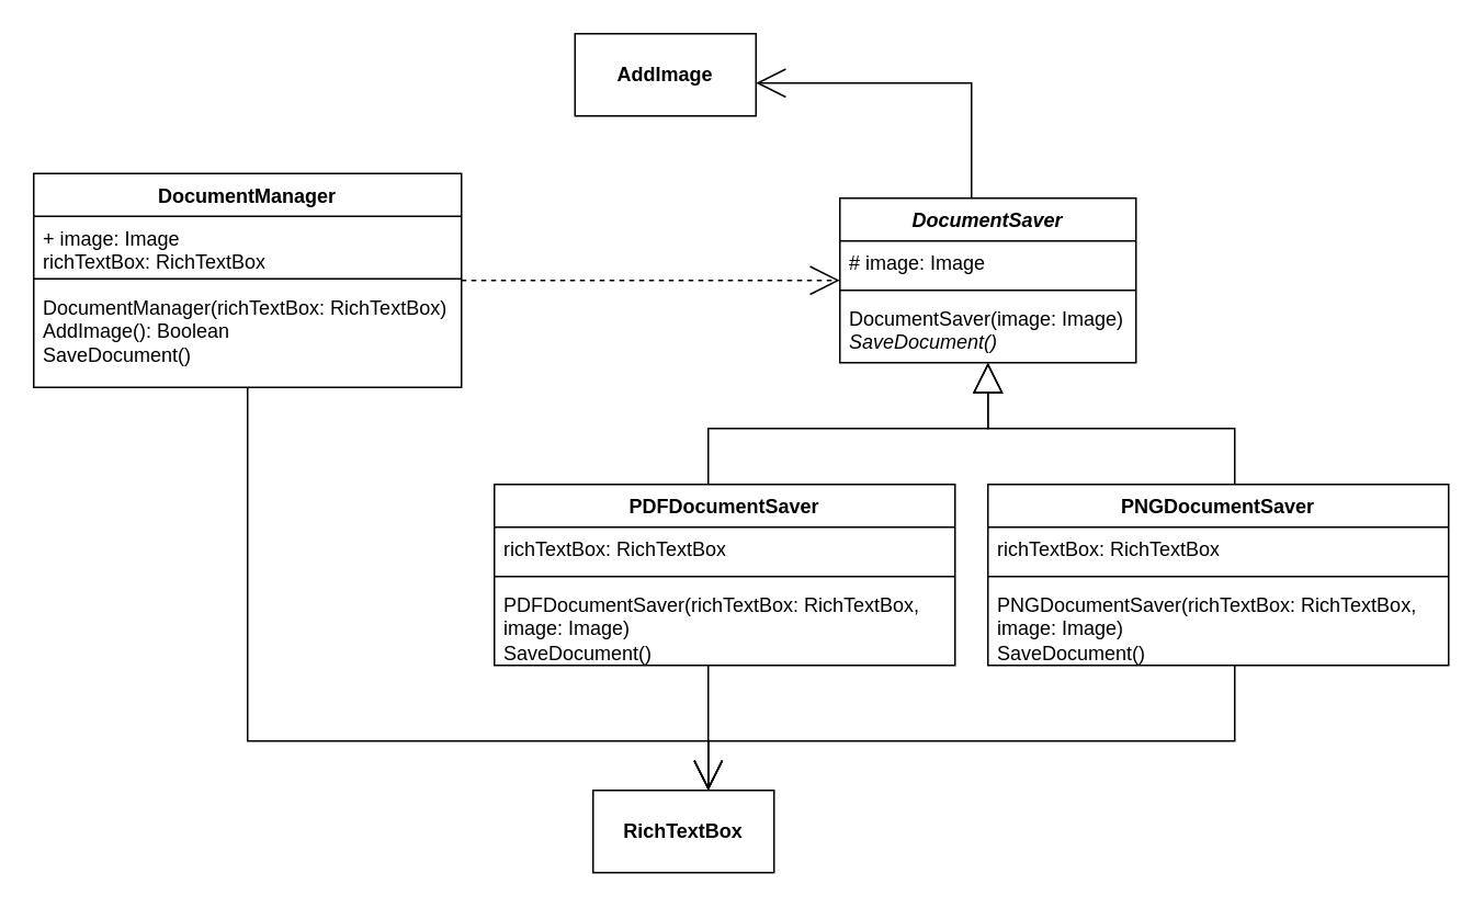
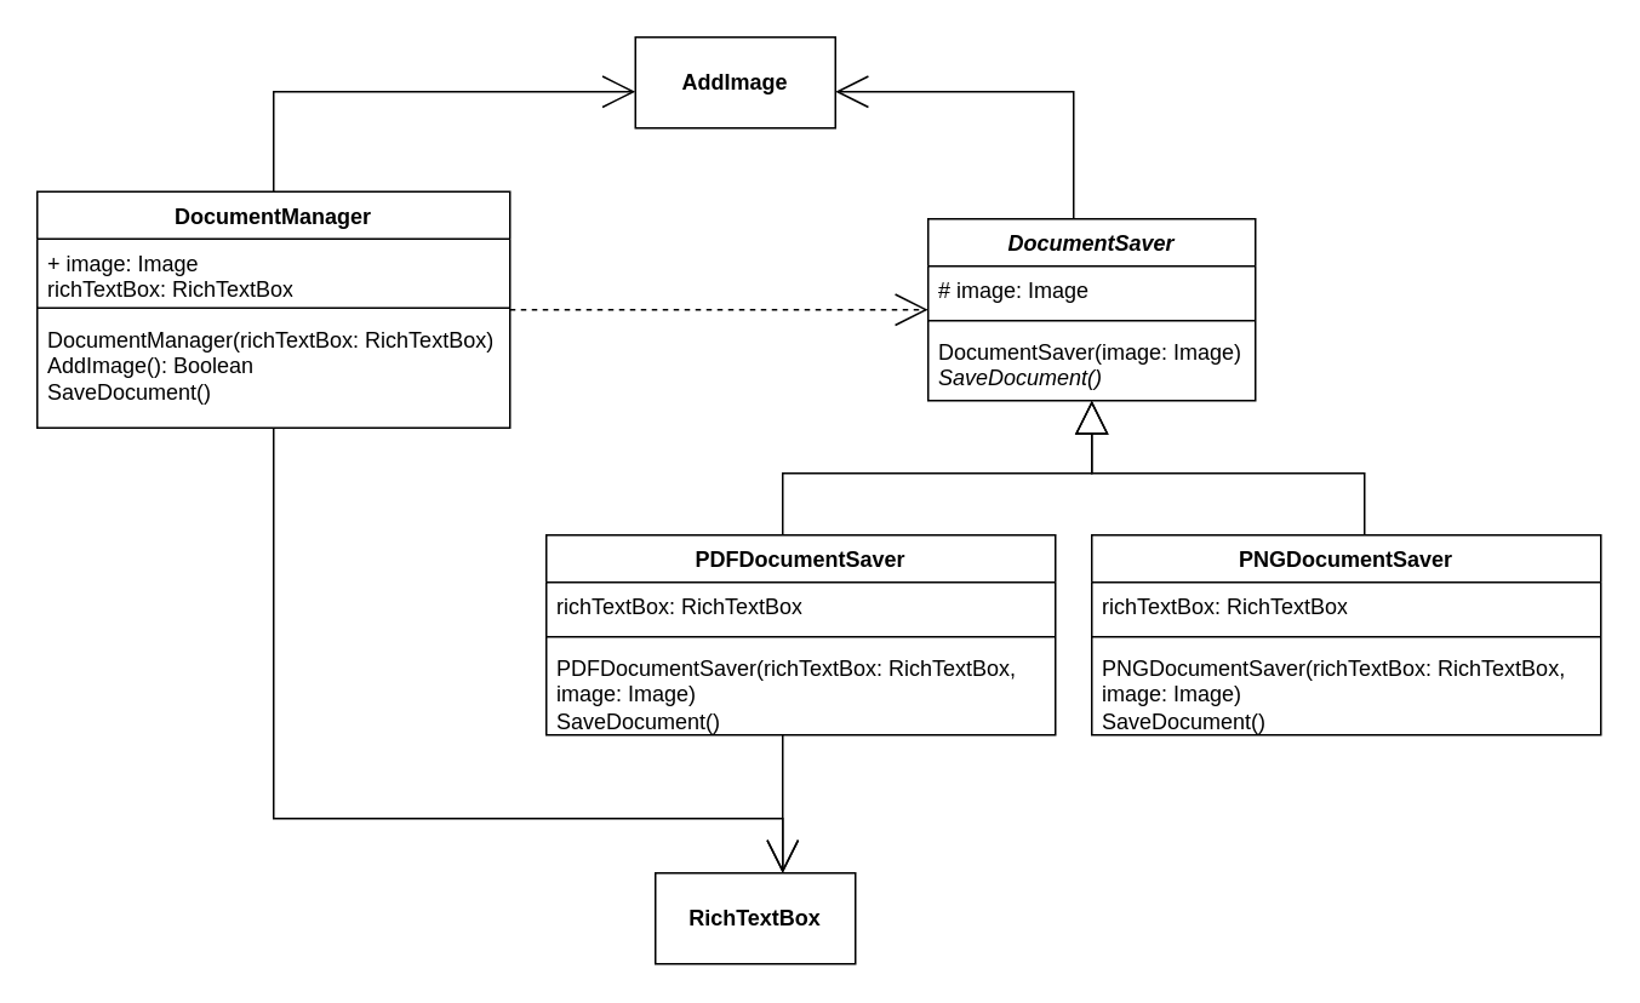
  <mxCell id="0" />
  <mxCell id="1" parent="0" />
  <mxCell id="2" style="edgeStyle=orthogonalEdgeStyle;rounded=0;orthogonalLoop=1;jettySize=auto;html=1;endSize=16;endArrow=open;endFill=0;dashed=1;" edge="1" parent="1" source="5" target="24"><mxGeometry relative="1" as="geometry"><mxPoint x="510" y="190" as="targetPoint" /><Array as="points" /></mxGeometry></mxCell>
+ <mxCell id="3" style="edgeStyle=orthogonalEdgeStyle;rounded=0;orthogonalLoop=1;jettySize=auto;html=1;endSize=16;endArrow=open;endFill=0;" edge="1" parent="1" source="5" target="22"><mxGeometry relative="1" as="geometry"><Array as="points"><mxPoint x="150" y="50" /></Array></mxGeometry></mxCell>
  <mxCell id="4" style="edgeStyle=orthogonalEdgeStyle;rounded=0;orthogonalLoop=1;jettySize=auto;html=1;endSize=16;endArrow=open;endFill=0;" edge="1" parent="1" source="5" target="21"><mxGeometry relative="1" as="geometry"><Array as="points"><mxPoint x="150" y="450" /><mxPoint x="430" y="450" /></Array></mxGeometry></mxCell>
  <mxCell id="5" value="DocumentManager" style="swimlane;fontStyle=1;align=center;verticalAlign=top;childLayout=stackLayout;horizontal=1;startSize=26;horizontalStack=0;resizeParent=1;resizeParentMax=0;resizeLast=0;collapsible=1;marginBottom=0;whiteSpace=wrap;html=1;" vertex="1" parent="1"><mxGeometry x="20" y="105" width="260" height="130" as="geometry" /></mxCell>
  <mxCell id="6" value="+ image: Image&lt;div&gt;richTextBox: RichTextBox&lt;/div&gt;" style="text;strokeColor=none;fillColor=none;align=left;verticalAlign=top;spacingLeft=4;spacingRight=4;overflow=hidden;rotatable=0;points=[[0,0.5],[1,0.5]];portConstraint=eastwest;whiteSpace=wrap;html=1;" vertex="1" parent="5"><mxGeometry y="26" width="260" height="34" as="geometry" /></mxCell>
  <mxCell id="7" value="" style="line;strokeWidth=1;fillColor=none;align=left;verticalAlign=middle;spacingTop=-1;spacingLeft=3;spacingRight=3;rotatable=0;labelPosition=right;points=[];portConstraint=eastwest;strokeColor=inherit;" vertex="1" parent="5"><mxGeometry y="60" width="260" height="8" as="geometry" /></mxCell>
  <mxCell id="8" value="&lt;div&gt;DocumentManager(richTextBox: RichTextBox)&lt;/div&gt;AddImage(): Boolean&lt;div&gt;SaveDocument()&lt;/div&gt;" style="text;strokeColor=none;fillColor=none;align=left;verticalAlign=top;spacingLeft=4;spacingRight=4;overflow=hidden;rotatable=0;points=[[0,0.5],[1,0.5]];portConstraint=eastwest;whiteSpace=wrap;html=1;" vertex="1" parent="5"><mxGeometry y="68" width="260" height="62" as="geometry" /></mxCell>
  <mxCell id="9" style="edgeStyle=orthogonalEdgeStyle;rounded=0;orthogonalLoop=1;jettySize=auto;html=1;endSize=16;endArrow=block;endFill=0;" edge="1" parent="1" source="12" target="24"><mxGeometry relative="1" as="geometry"><mxPoint x="590" y="216" as="targetPoint" /><Array as="points"><mxPoint x="430" y="260" /><mxPoint x="600" y="260" /></Array></mxGeometry></mxCell>
  <mxCell id="10" style="edgeStyle=orthogonalEdgeStyle;rounded=0;orthogonalLoop=1;jettySize=auto;html=1;endSize=16;endArrow=block;endFill=0;" edge="1" parent="1" source="17" target="24"><mxGeometry relative="1" as="geometry"><mxPoint x="590" y="216" as="targetPoint" /><Array as="points"><mxPoint x="750" y="260" /><mxPoint x="600" y="260" /></Array></mxGeometry></mxCell>
  <mxCell id="11" style="edgeStyle=orthogonalEdgeStyle;rounded=0;orthogonalLoop=1;jettySize=auto;html=1;endSize=16;endArrow=open;endFill=0;" edge="1" parent="1" source="12" target="21"><mxGeometry relative="1" as="geometry"><mxPoint x="590" y="470" as="targetPoint" /><Array as="points"><mxPoint x="430" y="440" /><mxPoint x="430" y="440" /></Array></mxGeometry></mxCell>
  <mxCell id="12" value="PDFDocumentSaver" style="swimlane;fontStyle=1;align=center;verticalAlign=top;childLayout=stackLayout;horizontal=1;startSize=26;horizontalStack=0;resizeParent=1;resizeParentMax=0;resizeLast=0;collapsible=1;marginBottom=0;whiteSpace=wrap;html=1;" vertex="1" parent="1"><mxGeometry x="300" y="294" width="280" height="110" as="geometry" /></mxCell>
  <mxCell id="13" value="richTextBox: RichTextBox" style="text;strokeColor=none;fillColor=none;align=left;verticalAlign=top;spacingLeft=4;spacingRight=4;overflow=hidden;rotatable=0;points=[[0,0.5],[1,0.5]];portConstraint=eastwest;whiteSpace=wrap;html=1;" vertex="1" parent="12"><mxGeometry y="26" width="280" height="26" as="geometry" /></mxCell>
  <mxCell id="14" value="" style="line;strokeWidth=1;fillColor=none;align=left;verticalAlign=middle;spacingTop=-1;spacingLeft=3;spacingRight=3;rotatable=0;labelPosition=right;points=[];portConstraint=eastwest;strokeColor=inherit;" vertex="1" parent="12"><mxGeometry y="52" width="280" height="8" as="geometry" /></mxCell>
  <mxCell id="15" value="PDFDocumentSaver(richTextBox: RichTextBox, image: Image)&lt;div&gt;SaveDocument()&lt;/div&gt;" style="text;strokeColor=none;fillColor=none;align=left;verticalAlign=top;spacingLeft=4;spacingRight=4;overflow=hidden;rotatable=0;points=[[0,0.5],[1,0.5]];portConstraint=eastwest;whiteSpace=wrap;html=1;" vertex="1" parent="12"><mxGeometry y="60" width="280" height="50" as="geometry" /></mxCell>
- <mxCell id="16" style="edgeStyle=orthogonalEdgeStyle;rounded=0;orthogonalLoop=1;jettySize=auto;html=1;endSize=16;endArrow=open;endFill=0;" edge="1" parent="1" source="17" target="21"><mxGeometry relative="1" as="geometry"><mxPoint x="590" y="470" as="targetPoint" /><Array as="points"><mxPoint x="750" y="450" /><mxPoint x="430" y="450" /></Array></mxGeometry></mxCell>
  <mxCell id="17" value="PNGDocumentSaver" style="swimlane;fontStyle=1;align=center;verticalAlign=top;childLayout=stackLayout;horizontal=1;startSize=26;horizontalStack=0;resizeParent=1;resizeParentMax=0;resizeLast=0;collapsible=1;marginBottom=0;whiteSpace=wrap;html=1;" vertex="1" parent="1"><mxGeometry x="600" y="294" width="280" height="110" as="geometry" /></mxCell>
  <mxCell id="18" value="richTextBox: RichTextBox" style="text;strokeColor=none;fillColor=none;align=left;verticalAlign=top;spacingLeft=4;spacingRight=4;overflow=hidden;rotatable=0;points=[[0,0.5],[1,0.5]];portConstraint=eastwest;whiteSpace=wrap;html=1;" vertex="1" parent="17"><mxGeometry y="26" width="280" height="26" as="geometry" /></mxCell>
  <mxCell id="19" value="" style="line;strokeWidth=1;fillColor=none;align=left;verticalAlign=middle;spacingTop=-1;spacingLeft=3;spacingRight=3;rotatable=0;labelPosition=right;points=[];portConstraint=eastwest;strokeColor=inherit;" vertex="1" parent="17"><mxGeometry y="52" width="280" height="8" as="geometry" /></mxCell>
  <mxCell id="20" value="PNGDocumentSaver(richTextBox: RichTextBox, image: Image)&lt;div&gt;SaveDocument()&lt;/div&gt;" style="text;strokeColor=none;fillColor=none;align=left;verticalAlign=top;spacingLeft=4;spacingRight=4;overflow=hidden;rotatable=0;points=[[0,0.5],[1,0.5]];portConstraint=eastwest;whiteSpace=wrap;html=1;" vertex="1" parent="17"><mxGeometry y="60" width="280" height="50" as="geometry" /></mxCell>
  <mxCell id="21" value="&lt;b&gt;RichTextBox&lt;/b&gt;" style="html=1;whiteSpace=wrap;" vertex="1" parent="1"><mxGeometry x="360" y="480" width="110" height="50" as="geometry" /></mxCell>
  <mxCell id="22" value="&lt;b&gt;AddImage&lt;/b&gt;" style="html=1;whiteSpace=wrap;" vertex="1" parent="1"><mxGeometry x="349" y="20" width="110" height="50" as="geometry" /></mxCell>
  <mxCell id="23" style="edgeStyle=orthogonalEdgeStyle;rounded=0;orthogonalLoop=1;jettySize=auto;html=1;endArrow=open;endFill=0;endSize=16;" edge="1" parent="1" source="24" target="22"><mxGeometry relative="1" as="geometry"><Array as="points"><mxPoint x="590" y="50" /></Array></mxGeometry></mxCell>
  <mxCell id="24" value="&lt;i&gt;DocumentSaver&lt;/i&gt;" style="swimlane;fontStyle=1;align=center;verticalAlign=top;childLayout=stackLayout;horizontal=1;startSize=26;horizontalStack=0;resizeParent=1;resizeParentMax=0;resizeLast=0;collapsible=1;marginBottom=0;whiteSpace=wrap;html=1;" vertex="1" parent="1"><mxGeometry x="510" y="120" width="180" height="100" as="geometry" /></mxCell>
  <mxCell id="25" value="# image: Image" style="text;strokeColor=none;fillColor=none;align=left;verticalAlign=top;spacingLeft=4;spacingRight=4;overflow=hidden;rotatable=0;points=[[0,0.5],[1,0.5]];portConstraint=eastwest;whiteSpace=wrap;html=1;" vertex="1" parent="24"><mxGeometry y="26" width="180" height="26" as="geometry" /></mxCell>
  <mxCell id="26" value="" style="line;strokeWidth=1;fillColor=none;align=left;verticalAlign=middle;spacingTop=-1;spacingLeft=3;spacingRight=3;rotatable=0;labelPosition=right;points=[];portConstraint=eastwest;strokeColor=inherit;" vertex="1" parent="24"><mxGeometry y="52" width="180" height="8" as="geometry" /></mxCell>
  <mxCell id="27" value="DocumentSaver(image: Image)&lt;div&gt;&lt;i&gt;SaveDocument()&lt;/i&gt;&lt;/div&gt;" style="text;strokeColor=none;fillColor=none;align=left;verticalAlign=top;spacingLeft=4;spacingRight=4;overflow=hidden;rotatable=0;points=[[0,0.5],[1,0.5]];portConstraint=eastwest;whiteSpace=wrap;html=1;" vertex="1" parent="24"><mxGeometry y="60" width="180" height="40" as="geometry" /></mxCell>
